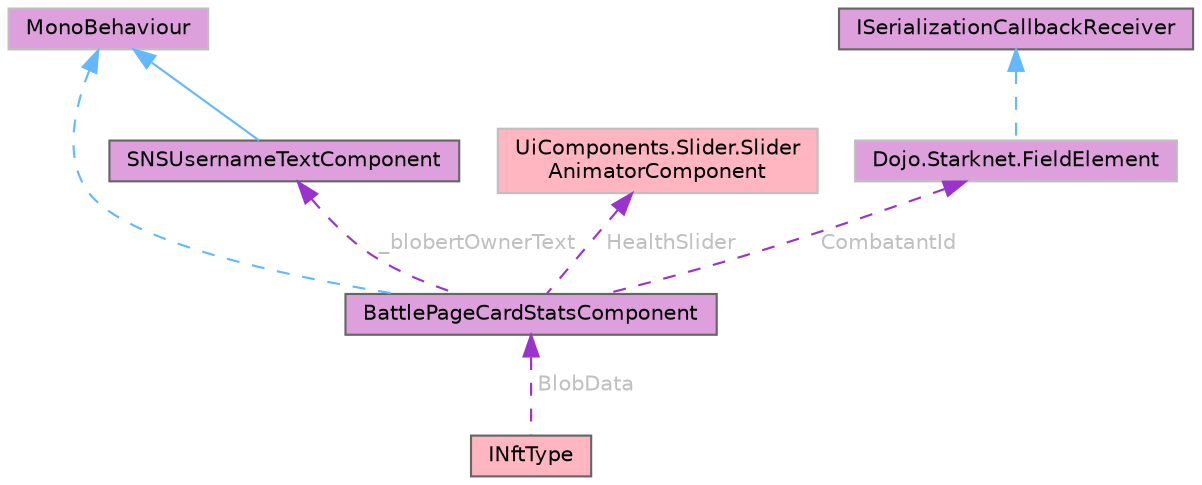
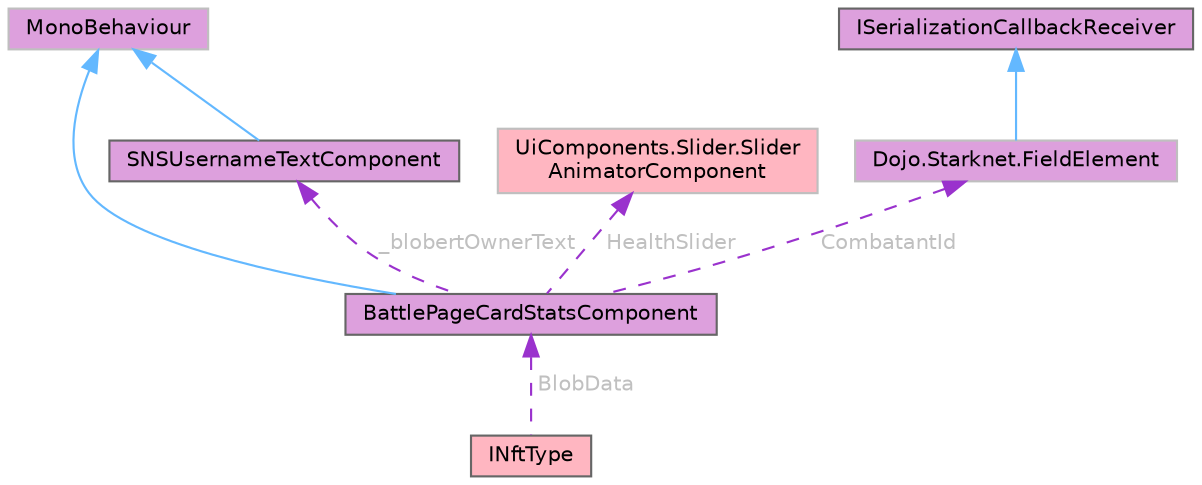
  digraph {
    rankdir=TB
    node [color=gray40 fillcolor=plum fontname=Helvetica fontsize=10 shape=box style=filled]
    edge [color=darkorchid3 dir=back fontcolor=grey fontname=Helvetica fontsize=10 labelfontname=Helvetica labelfontsize=10 style=dashed]
    n1 [fontcolor=black height=0.2 label=BattlePageCardStatsComponent width=0.4]
    n2 [fillcolor=lightpink height=0.2 label=INftType width=0.4]
    n3 [color=grey75 height=0.2 label=MonoBehaviour width=0.4]
    n4 [height=0.2 label=SNSUsernameTextComponent width=0.4]
    n5 [color=grey75 fillcolor=lightpink height=0.2 label="UiComponents.Slider.Slider\lAnimatorComponent" width=0.4]
    n6 [color=grey75 height=0.2 label="Dojo.Starknet.FieldElement" width=0.4]
    n7 [height=0.2 label=ISerializationCallbackReceiver width=0.4]
    n1 -> n2 [label=" BlobData"]
-   n3 -> n1 [color=steelblue1 fontcolor=""]
+   n3 -> n1 [color=steelblue1 style=solid fontcolor=""]
    n3 -> n4 [color=steelblue1 style=solid fontcolor=""]
    n4 -> n1 [label=" _blobertOwnerText"]
    n5 -> n1 [label=" HealthSlider"]
    n6 -> n1 [label=" CombatantId"]
-   n7 -> n6 [color=steelblue1 fontcolor=""]
+   n7 -> n6 [color=steelblue1 style=solid fontcolor=""]
  }
